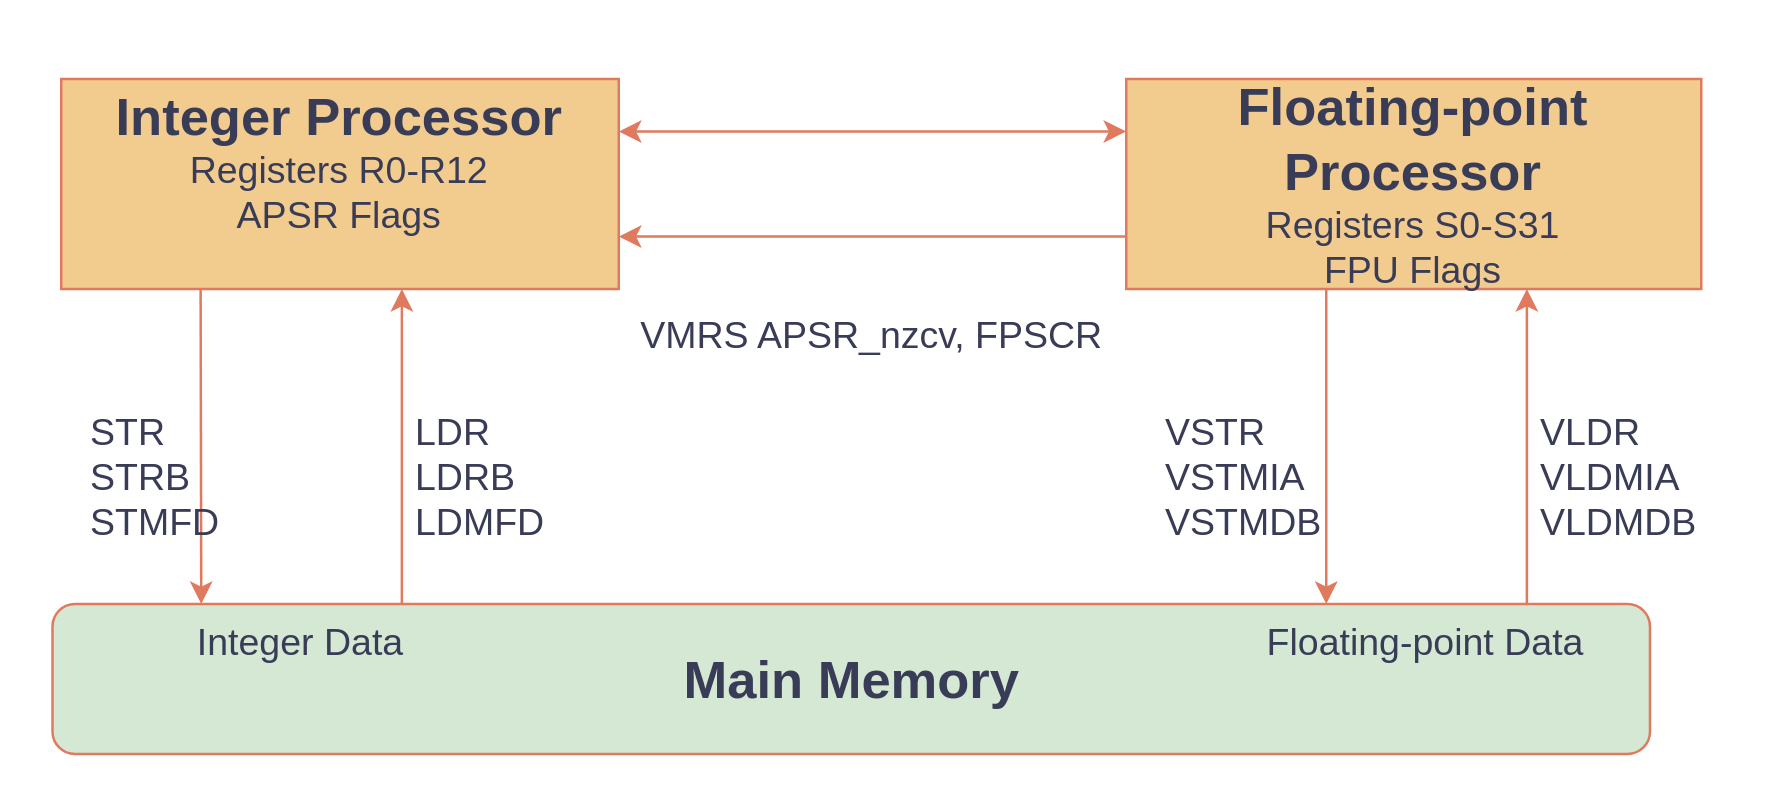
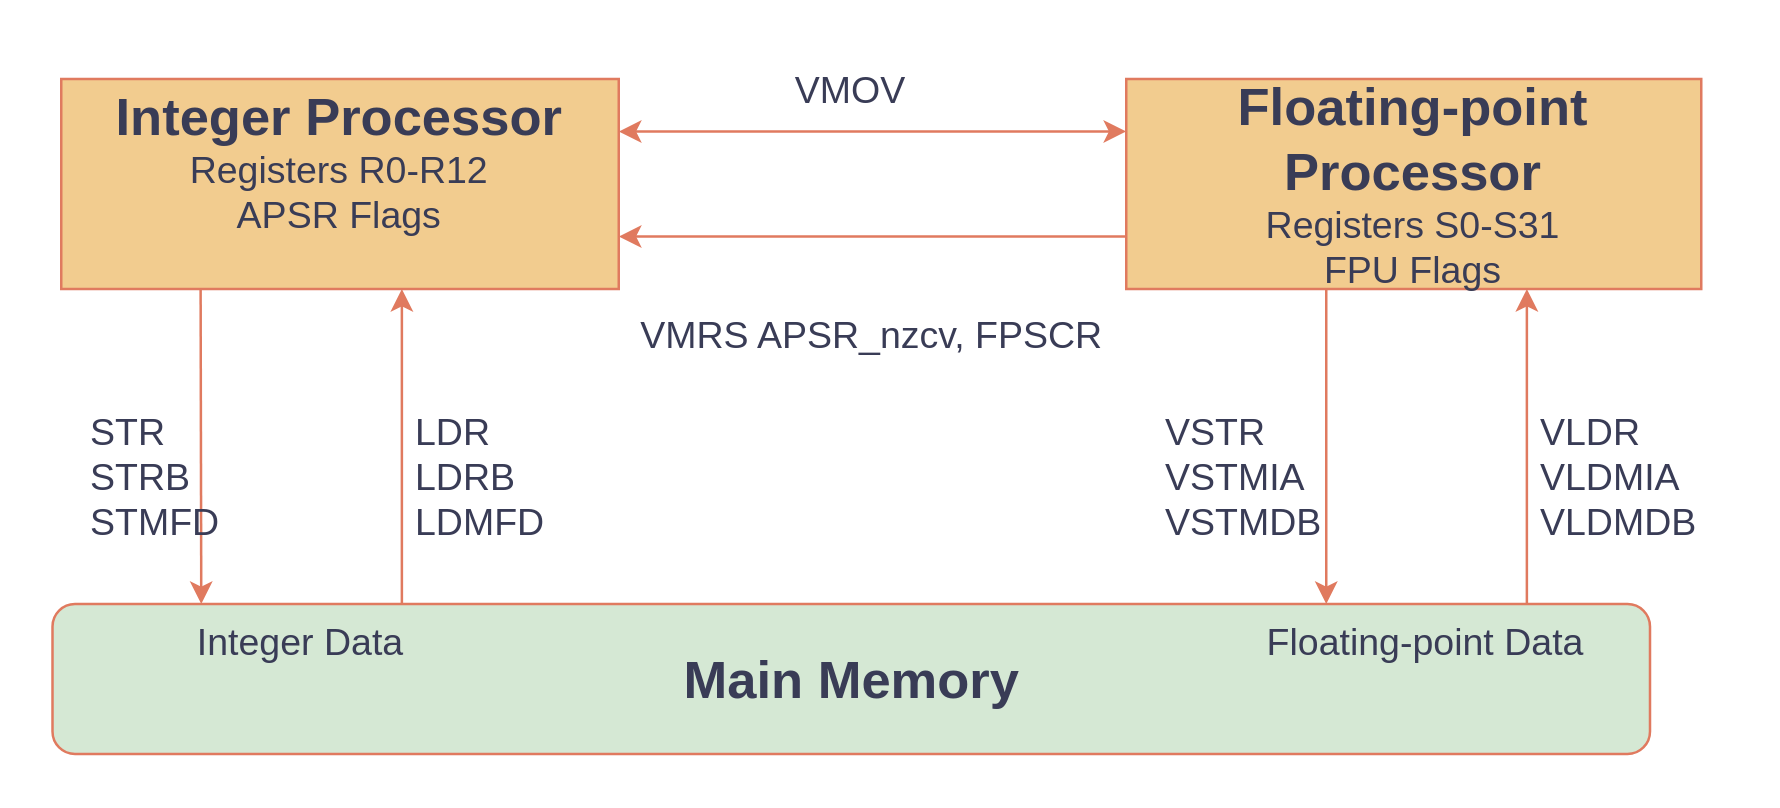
  <mxCell id="0" />
  <mxCell id="1" parent="0" />
  <mxCell id="2" value="&lt;font style=&quot;font-size: 21px;&quot;&gt;&lt;b style=&quot;&quot;&gt;Integer Processor&lt;/b&gt;&lt;/font&gt;&lt;div&gt;Registers R0-R12&lt;/div&gt;&lt;div&gt;APSR Flags&lt;/div&gt;&lt;div&gt;&lt;br&gt;&lt;/div&gt;" style="rounded=0;whiteSpace=wrap;html=1;labelBackgroundColor=none;fillColor=#F2CC8F;strokeColor=#E07A5F;fontColor=#393C56;fontSize=15;" vertex="1" parent="1"><mxGeometry x="24" y="31" width="223" height="84" as="geometry" /></mxCell>
  <mxCell id="3" value="&lt;font style=&quot;font-size: 21px;&quot;&gt;&lt;b style=&quot;&quot;&gt;Floating-point Processor&lt;/b&gt;&lt;/font&gt;&lt;div&gt;&lt;font&gt;Registers S0-S31&lt;/font&gt;&lt;/div&gt;&lt;div&gt;&lt;font&gt;FPU Flags&lt;/font&gt;&lt;/div&gt;" style="rounded=0;whiteSpace=wrap;html=1;labelBackgroundColor=none;fillColor=#F2CC8F;strokeColor=#E07A5F;fontColor=#393C56;fontSize=15;" vertex="1" parent="1"><mxGeometry x="450" y="31" width="230" height="84" as="geometry" /></mxCell>
  <mxCell id="4" value="" style="endArrow=classic;startArrow=classic;html=1;rounded=0;exitX=1;exitY=0.25;exitDx=0;exitDy=0;entryX=0;entryY=0.25;entryDx=0;entryDy=0;labelBackgroundColor=none;strokeColor=#E07A5F;fontColor=default;fontSize=15;" edge="1" parent="1" source="2" target="3"><mxGeometry width="50" height="50" relative="1" as="geometry"><mxPoint x="345" y="235" as="sourcePoint" /><mxPoint x="395" y="185" as="targetPoint" /></mxGeometry></mxCell>
+ <mxCell id="5" value="&lt;font&gt;VMOV&lt;/font&gt;" style="text;html=1;align=center;verticalAlign=middle;whiteSpace=wrap;rounded=0;labelBackgroundColor=none;fontColor=#393C56;fontSize=15;" vertex="1" parent="1"><mxGeometry x="310" y="20" width="60" height="30" as="geometry" /></mxCell>
  <mxCell id="6" value="" style="endArrow=classic;html=1;rounded=0;exitX=0;exitY=0.75;exitDx=0;exitDy=0;entryX=1;entryY=0.75;entryDx=0;entryDy=0;labelBackgroundColor=none;strokeColor=#E07A5F;fontColor=default;fontSize=15;" edge="1" parent="1" source="3" target="2"><mxGeometry width="50" height="50" relative="1" as="geometry"><mxPoint x="279" y="234" as="sourcePoint" /><mxPoint x="329" y="184" as="targetPoint" /></mxGeometry></mxCell>
  <mxCell id="7" value="&lt;font&gt;VMRS APSR_nzcv, FPSCR&lt;/font&gt;" style="text;html=1;align=center;verticalAlign=middle;resizable=0;points=[];autosize=1;strokeColor=none;fillColor=none;labelBackgroundColor=none;fontColor=#393C56;fontSize=15;" vertex="1" parent="1"><mxGeometry x="253" y="118" width="190" height="30" as="geometry" /></mxCell>
  <mxCell id="8" value="&lt;font style=&quot;font-size: 21px;&quot;&gt;&lt;b style=&quot;&quot;&gt;Main Memory&lt;/b&gt;&lt;/font&gt;" style="rounded=1;whiteSpace=wrap;html=1;labelBackgroundColor=none;fillColor=#d5e8d4;strokeColor=#E07A5F;fontColor=#393C56;fontSize=15;" vertex="1" parent="1"><mxGeometry x="20.5" y="241" width="639" height="60" as="geometry" /></mxCell>
  <mxCell id="9" value="" style="endArrow=classic;html=1;rounded=0;exitX=0.25;exitY=1;exitDx=0;exitDy=0;labelBackgroundColor=none;strokeColor=#E07A5F;fontColor=default;fontSize=15;" edge="1" parent="1" source="2"><mxGeometry width="50" height="50" relative="1" as="geometry"><mxPoint x="101" y="215" as="sourcePoint" /><mxPoint x="80" y="241" as="targetPoint" /></mxGeometry></mxCell>
  <mxCell id="10" value="" style="endArrow=classic;html=1;rounded=0;exitX=0.25;exitY=1;exitDx=0;exitDy=0;labelBackgroundColor=none;strokeColor=#E07A5F;fontColor=default;fontSize=15;" edge="1" parent="1"><mxGeometry width="50" height="50" relative="1" as="geometry"><mxPoint x="160.25" y="241" as="sourcePoint" /><mxPoint x="160.25" y="115" as="targetPoint" /></mxGeometry></mxCell>
  <mxCell id="11" value="STR&lt;div&gt;STRB&lt;/div&gt;&lt;div&gt;STMFD&lt;/div&gt;&lt;div&gt;...&lt;/div&gt;" style="text;strokeColor=none;fillColor=none;align=left;verticalAlign=middle;spacingLeft=4;spacingRight=4;overflow=hidden;points=[[0,0.5],[1,0.5]];portConstraint=eastwest;rotatable=0;whiteSpace=wrap;html=1;labelBackgroundColor=none;fontColor=#393C56;fontSize=15;" vertex="1" parent="1"><mxGeometry x="30" y="161" width="80" height="70" as="geometry" /></mxCell>
  <mxCell id="12" value="LDR&lt;div&gt;LDRB&lt;/div&gt;&lt;div&gt;LDMFD&lt;/div&gt;&lt;div&gt;...&lt;/div&gt;" style="text;strokeColor=none;fillColor=none;align=left;verticalAlign=middle;spacingLeft=4;spacingRight=4;overflow=hidden;points=[[0,0.5],[1,0.5]];portConstraint=eastwest;rotatable=0;whiteSpace=wrap;html=1;labelBackgroundColor=none;fontColor=#393C56;fontSize=15;" vertex="1" parent="1"><mxGeometry x="160" y="161" width="80" height="70" as="geometry" /></mxCell>
  <mxCell id="13" value="VSTR&lt;div&gt;VSTMIA&lt;/div&gt;&lt;div&gt;VSTMDB&lt;/div&gt;&lt;div&gt;...&lt;/div&gt;" style="text;strokeColor=none;fillColor=none;align=left;verticalAlign=middle;spacingLeft=4;spacingRight=4;overflow=hidden;points=[[0,0.5],[1,0.5]];portConstraint=eastwest;rotatable=0;whiteSpace=wrap;html=1;labelBackgroundColor=none;fontColor=#393C56;fontSize=15;" vertex="1" parent="1"><mxGeometry x="460" y="161" width="100" height="70" as="geometry" /></mxCell>
  <mxCell id="14" value="" style="endArrow=classic;html=1;rounded=0;exitX=0.25;exitY=1;exitDx=0;exitDy=0;labelBackgroundColor=none;strokeColor=#E07A5F;fontColor=default;fontSize=15;" edge="1" parent="1"><mxGeometry width="50" height="50" relative="1" as="geometry"><mxPoint x="530" y="115" as="sourcePoint" /><mxPoint x="530" y="241" as="targetPoint" /></mxGeometry></mxCell>
  <mxCell id="15" value="" style="endArrow=classic;html=1;rounded=0;exitX=0.25;exitY=1;exitDx=0;exitDy=0;labelBackgroundColor=none;strokeColor=#E07A5F;fontColor=default;fontSize=15;" edge="1" parent="1"><mxGeometry width="50" height="50" relative="1" as="geometry"><mxPoint x="610.25" y="241" as="sourcePoint" /><mxPoint x="610.25" y="115" as="targetPoint" /></mxGeometry></mxCell>
  <mxCell id="16" value="VLDR&lt;div&gt;VLDMIA&lt;/div&gt;&lt;div&gt;VLDMDB&lt;/div&gt;&lt;div&gt;...&lt;/div&gt;" style="text;strokeColor=none;fillColor=none;align=left;verticalAlign=middle;spacingLeft=4;spacingRight=4;overflow=hidden;points=[[0,0.5],[1,0.5]];portConstraint=eastwest;rotatable=0;whiteSpace=wrap;html=1;labelBackgroundColor=none;fontColor=#393C56;fontSize=15;" vertex="1" parent="1"><mxGeometry x="610" y="161" width="80" height="70" as="geometry" /></mxCell>
  <mxCell id="17" value="Integer Data" style="text;html=1;align=center;verticalAlign=middle;whiteSpace=wrap;rounded=0;labelBackgroundColor=none;fontColor=#393C56;fontSize=15;" vertex="1" parent="1"><mxGeometry x="50" y="241" width="140" height="30" as="geometry" /></mxCell>
  <mxCell id="18" value="Floating-point Data" style="text;html=1;align=center;verticalAlign=middle;whiteSpace=wrap;rounded=0;labelBackgroundColor=none;fontColor=#393C56;fontSize=15;" vertex="1" parent="1"><mxGeometry x="500" y="241" width="140" height="30" as="geometry" /></mxCell>
